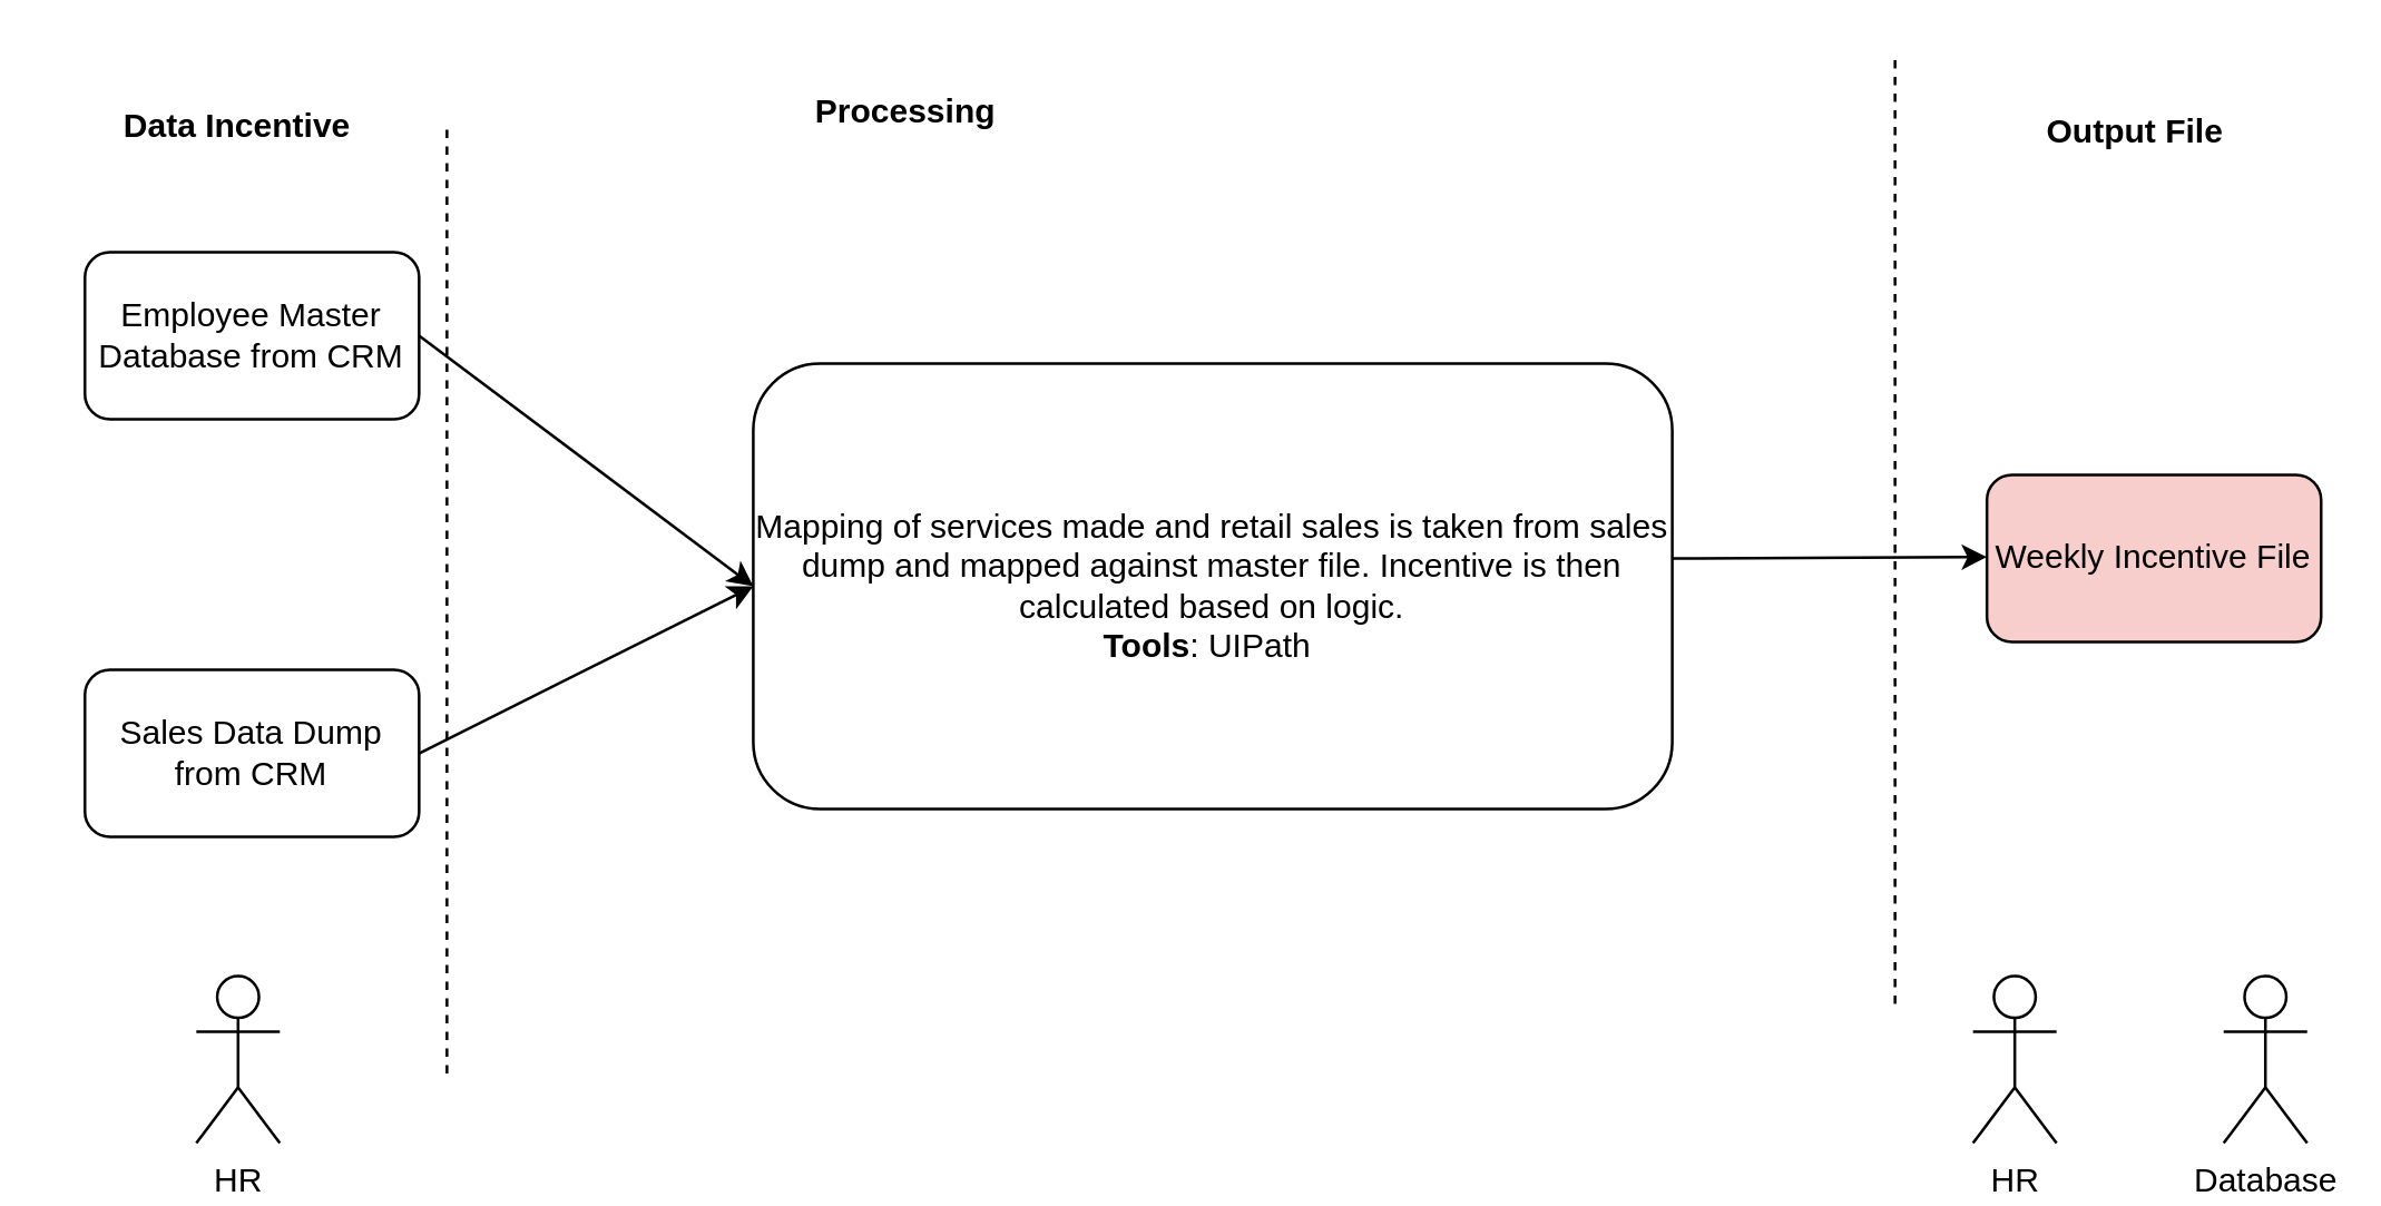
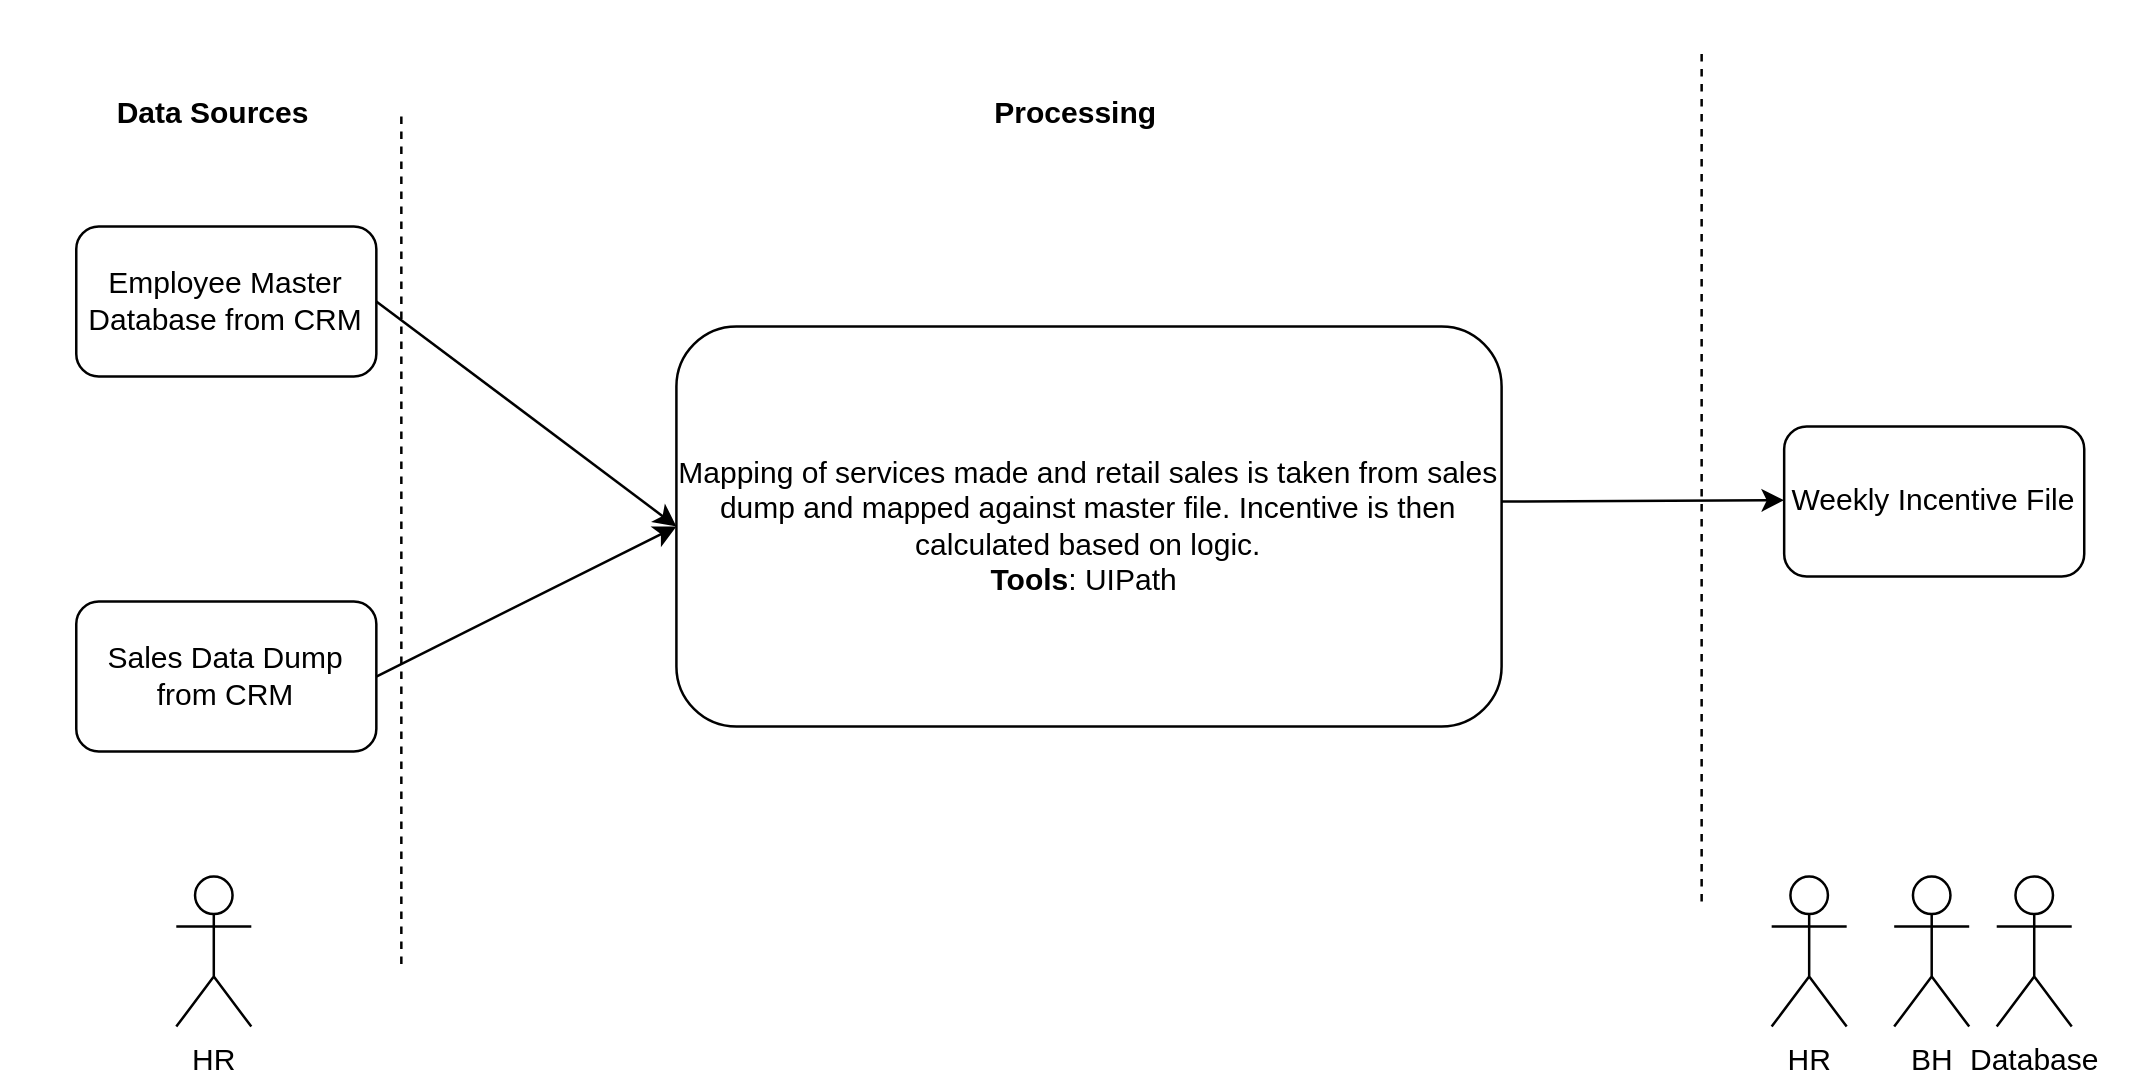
  <mxCell id="0" />
  <mxCell id="1" parent="0" />
  <mxCell id="2" value="Employee Master Database from CRM" style="rounded=1;whiteSpace=wrap;html=1;" vertex="1" parent="1"><mxGeometry x="30" y="90" width="120" height="60" as="geometry" /></mxCell>
- <mxCell id="3" value="Data Incentive" style="text;html=1;strokeColor=none;fillColor=none;align=center;verticalAlign=middle;whiteSpace=wrap;rounded=0;fontStyle=1" vertex="1" parent="1"><mxGeometry x="20" y="20" width="130" height="50" as="geometry" /></mxCell>
+ <mxCell id="3" value="Data Sources" style="text;html=1;strokeColor=none;fillColor=none;align=center;verticalAlign=middle;whiteSpace=wrap;rounded=0;fontStyle=1" vertex="1" parent="1"><mxGeometry x="20" y="20" width="130" height="50" as="geometry" /></mxCell>
  <mxCell id="4" value="Sales Data Dump from CRM" style="rounded=1;whiteSpace=wrap;html=1;" vertex="1" parent="1"><mxGeometry x="30" y="240" width="120" height="60" as="geometry" /></mxCell>
- <mxCell id="5" value="Weekly Incentive File" style="rounded=1;whiteSpace=wrap;html=1;fillColor=#f8cecc;" vertex="1" parent="1"><mxGeometry x="713" y="170" width="120" height="60" as="geometry" /></mxCell>
+ <mxCell id="5" value="Weekly Incentive File" style="rounded=1;whiteSpace=wrap;html=1;" vertex="1" parent="1"><mxGeometry x="713" y="170" width="120" height="60" as="geometry" /></mxCell>
  <mxCell id="6" value="" style="endArrow=none;dashed=1;html=1;" edge="1" parent="1"><mxGeometry width="50" height="50" relative="1" as="geometry"><mxPoint x="160" y="385" as="sourcePoint" /><mxPoint x="160" y="45" as="targetPoint" /><Array as="points"><mxPoint x="160" y="135" /></Array></mxGeometry></mxCell>
  <mxCell id="7" value="" style="endArrow=none;dashed=1;html=1;" edge="1" parent="1"><mxGeometry width="50" height="50" relative="1" as="geometry"><mxPoint x="680" y="360" as="sourcePoint" /><mxPoint x="680" y="20" as="targetPoint" /><Array as="points"><mxPoint x="680" y="110" /></Array></mxGeometry></mxCell>
- <mxCell id="8" value="Output File" style="text;html=1;strokeColor=none;fillColor=none;align=center;verticalAlign=middle;whiteSpace=wrap;rounded=0;fontStyle=1" vertex="1" parent="1"><mxGeometry x="720" y="37" width="93" height="20" as="geometry" /></mxCell>
- <mxCell id="9" value="Processing" style="text;html=1;strokeColor=none;fillColor=none;align=center;verticalAlign=middle;whiteSpace=wrap;rounded=0;fontStyle=1" vertex="1" parent="1"><mxGeometry x="285" y="30" width="80" height="20" as="geometry" /></mxCell>
+ <mxCell id="9" value="Processing" style="text;html=1;strokeColor=none;fillColor=none;align=center;verticalAlign=middle;whiteSpace=wrap;rounded=0;fontStyle=1" vertex="1" parent="1"><mxGeometry x="390" y="35" width="80" height="20" as="geometry" /></mxCell>
  <mxCell id="10" value="HR" style="shape=umlActor;verticalLabelPosition=bottom;labelBackgroundColor=#ffffff;verticalAlign=top;html=1;outlineConnect=0;" vertex="1" parent="1"><mxGeometry x="70" y="350" width="30" height="60" as="geometry" /></mxCell>
+ <mxCell id="11" value="BH" style="shape=umlActor;verticalLabelPosition=bottom;labelBackgroundColor=#ffffff;verticalAlign=top;html=1;outlineConnect=0;" vertex="1" parent="1"><mxGeometry x="757" y="350" width="30" height="60" as="geometry" /></mxCell>
  <mxCell id="12" value="HR" style="shape=umlActor;verticalLabelPosition=bottom;labelBackgroundColor=#ffffff;verticalAlign=top;html=1;outlineConnect=0;" vertex="1" parent="1"><mxGeometry x="708" y="350" width="30" height="60" as="geometry" /></mxCell>
  <mxCell id="13" value="Database" style="shape=umlActor;verticalLabelPosition=bottom;labelBackgroundColor=#ffffff;verticalAlign=top;html=1;outlineConnect=0;" vertex="1" parent="1"><mxGeometry x="798" y="350" width="30" height="60" as="geometry" /></mxCell>
  <mxCell id="14" value="Mapping of services made and retail sales is taken from sales dump and mapped against master file. Incentive is then calculated based on logic.&lt;br&gt;&lt;b&gt;Tools&lt;/b&gt;: UIPath&amp;nbsp;" style="rounded=1;whiteSpace=wrap;html=1;" vertex="1" parent="1"><mxGeometry x="270" y="130" width="330" height="160" as="geometry" /></mxCell>
  <mxCell id="15" value="" style="endArrow=classic;html=1;entryX=0;entryY=0.5;entryDx=0;entryDy=0;" edge="1" parent="1" target="14"><mxGeometry width="50" height="50" relative="1" as="geometry"><mxPoint x="150" y="120" as="sourcePoint" /><mxPoint x="230" y="200" as="targetPoint" /><Array as="points" /></mxGeometry></mxCell>
  <mxCell id="16" value="" style="endArrow=classic;html=1;" edge="1" parent="1"><mxGeometry width="50" height="50" relative="1" as="geometry"><mxPoint x="150" y="270" as="sourcePoint" /><mxPoint x="270" y="210" as="targetPoint" /></mxGeometry></mxCell>
  <mxCell id="17" value="" style="endArrow=classic;html=1;" edge="1" parent="1"><mxGeometry width="50" height="50" relative="1" as="geometry"><mxPoint x="600" y="200" as="sourcePoint" /><mxPoint x="713" y="199.5" as="targetPoint" /></mxGeometry></mxCell>
